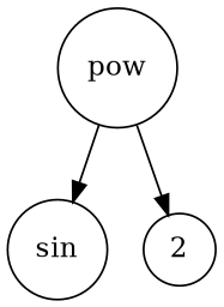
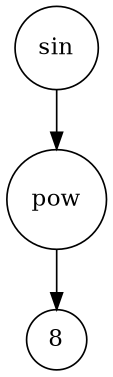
  digraph {
    node [shape=circle style=n]
    n1 [label=pow]
    n2 [label="\sin"]
-   n3 [label=2]
-   n1 -> n2
+   n3 [label=8]
+   n2 -> n1
    n1 -> n3
  }
